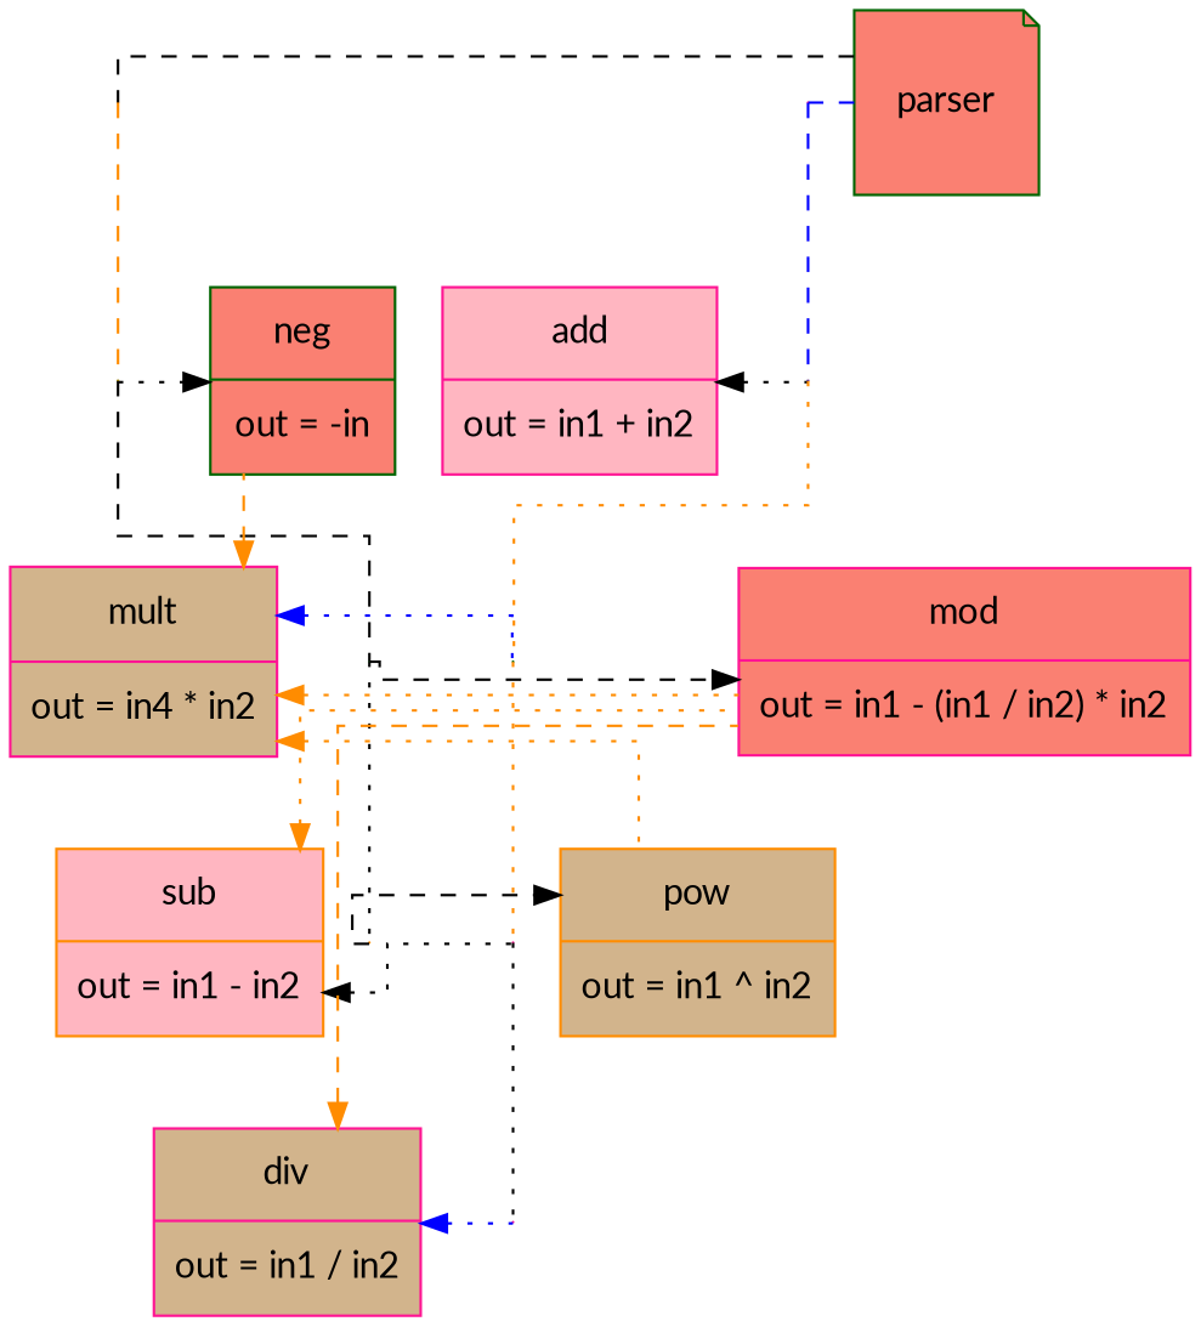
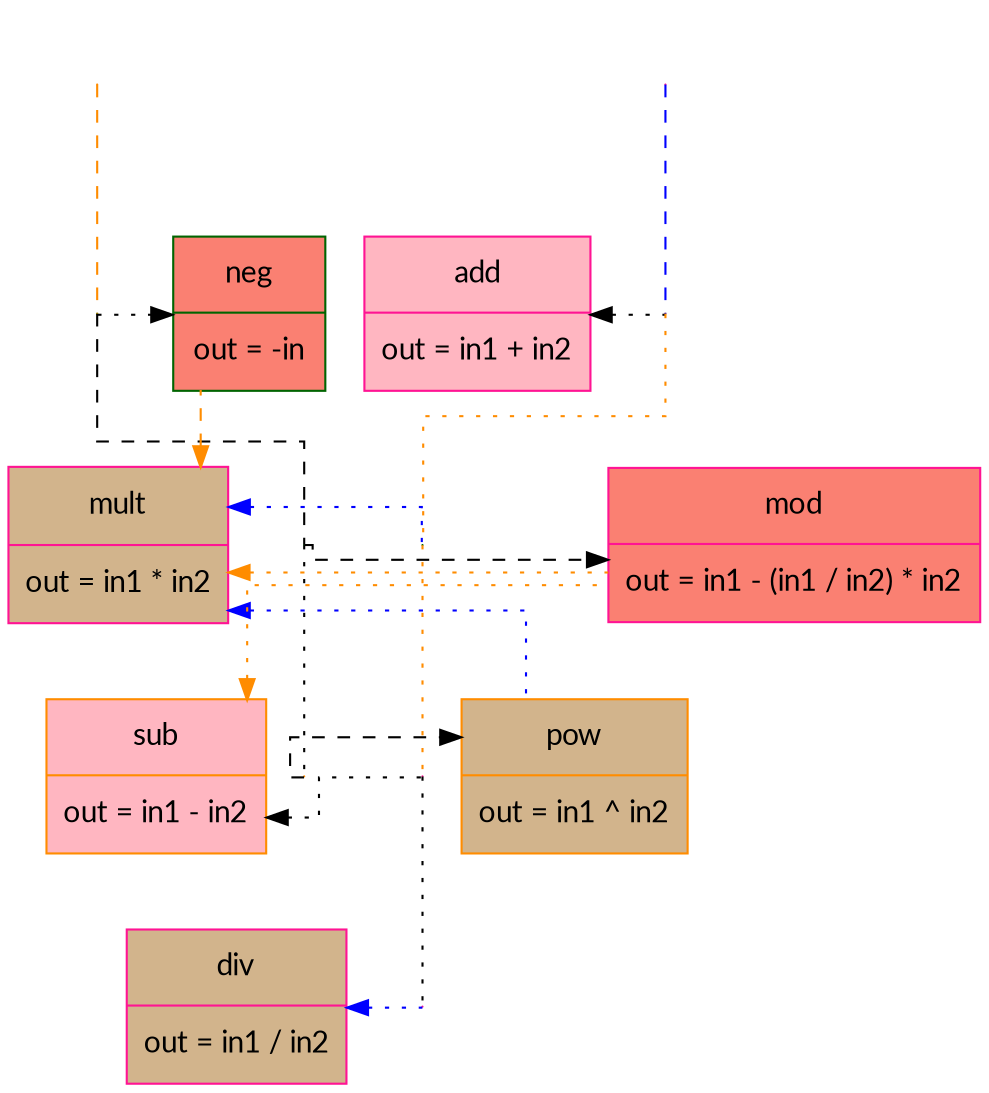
  digraph {
    fontname=Lato
    splines=ortho
    node [color=deeppink fillcolor=lightpink fontname=Lato shape=point style=filled]
    edge [color=black dir=none fontname=Lato style=dotted]
    02 [color=darkgreen height=0 width=0]
    n2 [color=darkgreen fillcolor=salmon height=1 label="{neg|out = -in}" shape=record width=1]
    03 [color=darkgreen height=0 width=0]
    n4 [fillcolor=salmon height=1 label="{mod|out = in1 - (in1 / in2) * in2}" shape=record width=1]
    04 [color=darkorange height=0 width=0]
    n6 [color=darkorange fillcolor=tan height=1 label="{pow|out = in1 ^ in2}" shape=record width=1]
    n7 [height=1 label="{add|out = in1 + in2}" shape=record width=1]
    12 [color=darkorange fillcolor=tan height=0 width=0]
-   n9 [fillcolor=tan height=1 label="{mult|out = in4 * in2}" shape=record width=1]
+   n9 [fillcolor=tan height=1 label="{mult|out = in1 * in2}" shape=record width=1]
    13 [color=darkgreen fillcolor=tan height=0 width=0]
    n11 [color=darkorange height=1 label="{sub|out = in1 - in2}" shape=record width=1]
    14 [fillcolor=lightblue height=0 width=0]
    n13 [fillcolor=tan height=1 label="{div|out = in1 / in2}" shape=record width=1]
    15 [fillcolor=tan height=0 width=0]
    01 [color=darkorange height=0 width=0]
-   parser [color=darkgreen fillcolor=salmon height=1 shape=note width=1]
    11 [fillcolor=lightyellow height=0 width=0]
    subgraph sub_1 {
      rank=same
      02
      n2
    }
    subgraph sub_2 {
      rank=same
      03
      n4
    }
    subgraph sub_3 {
      rank=same
      04
      n6
    }
    subgraph sub_4 {
      rank=same
      n7
      12
    }
    subgraph sub_5 {
      rank=same
      n9
      13
    }
    subgraph sub_6 {
      rank=same
      n11
      14
    }
    subgraph sub_7 {
      rank=same
      n13
      15
    }
    02 -> n2 [dir=forward minlen=2]
    02 -> 03 [style=dashed]
    03 -> n4 [dir=forward minlen=2 style=dashed]
    03 -> 04
    04 -> n6 [dir=forward minlen=2 style=dashed]
    n7 -> 12 [dir=back minlen=2]
    12 -> 13 [color=darkorange]
    n9 -> n2 [color=darkorange constraint=false dir=back minlen=10 style=dashed]
    n9 -> n4 [color=darkorange constraint=false dir=back minlen=10]
-   n9 -> n6 [color=darkorange constraint=false dir=back minlen=10]
+   n9 -> n6 [color=blue constraint=false dir=back minlen=10]
    n9 -> 13 [color=blue dir=back minlen=2]
    13 -> 14 [color=darkorange]
    n11 -> n4 [color=darkorange constraint=false dir=back minlen=10]
    n11 -> 14 [dir=back minlen=2]
    14 -> 15
-   n13 -> n4 [color=darkorange constraint=false dir=back minlen=10 style=dashed]
    n13 -> 15 [color=blue dir=back minlen=2]
    01 -> 02 [color=darkorange style=dashed]
-   parser -> 01 [constraint=false style=dashed]
-   parser -> 11 [color=blue constraint=false style=dashed]
    11 -> 12 [color=blue style=dashed]
  }
